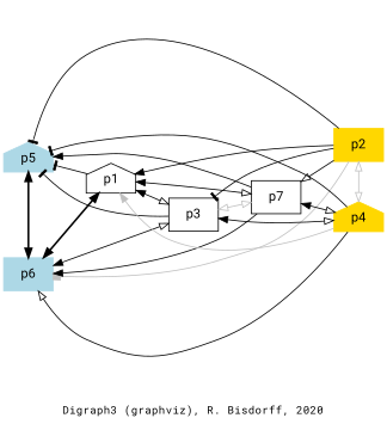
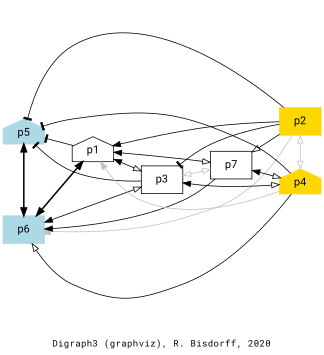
  digraph {
    fontname="Roboto Mono"
    fontsize=12
    label="\nDigraph3 (graphviz), R. Bisdorff, 2020"
    rankdir=LR
    node [fontname="Roboto Mono" shape=box style=filled]
    edge [arrowhead=empty color=black dir=both fontname="Roboto Mono"]
    n1 [color=gold label=p2]
    n2 [color=gold label=p4 shape=house]
    n3 [color=lightblue label=p5 shape=house]
    n4 [color=lightblue label=p6]
    n5 [label=p3 style=""]
    n6 [label=p7 style=""]
    n7 [label=p1 shape=house style=""]
    subgraph sub_1 {
      rank=max
      n1
      n2
    }
    subgraph sub_2 {
      rank=min
      n3
      n4
    }
    n1 -> n2 [arrowtail=empty color=grey]
    n1 -> n3 [arrowhead=tee dir=forward]
    n1 -> n4 [arrowhead=box color=grey dir=forward]
    n1 -> n5 [arrowhead=tee dir=forward]
    n1 -> n6 [arrowhead=onormal dir=forward]
    n2 -> n3 [arrowhead=tee dir=forward]
    n2 -> n4 [arrowhead=onormal dir=forward]
    n2 -> n6 [arrowhead=normal arrowtail=empty]
    n3 -> n4 [arrowhead=normal arrowtail=normal style="setlinewidth(2)"]
-   n3 -> n6 [dir=back arrowhead=""]
    n4 -> n6 [dir=back arrowhead=""]
    n5 -> n2 [arrowtail=normal]
    n5 -> n3 [arrowhead=tee dir=forward]
    n5 -> n4 [arrowhead=normal arrowtail=empty]
    n5 -> n6 [arrowtail=empty color=grey]
    n7 -> n1 [dir=back arrowhead=""]
    n7 -> n2 [color=grey dir=back arrowhead=""]
    n7 -> n3 [arrowhead=tee dir=forward]
    n7 -> n4 [arrowhead=normal arrowtail=normal style="setlinewidth(2)"]
    n7 -> n5 [arrowtail=normal]
    n7 -> n6 [arrowtail=normal]
  }
